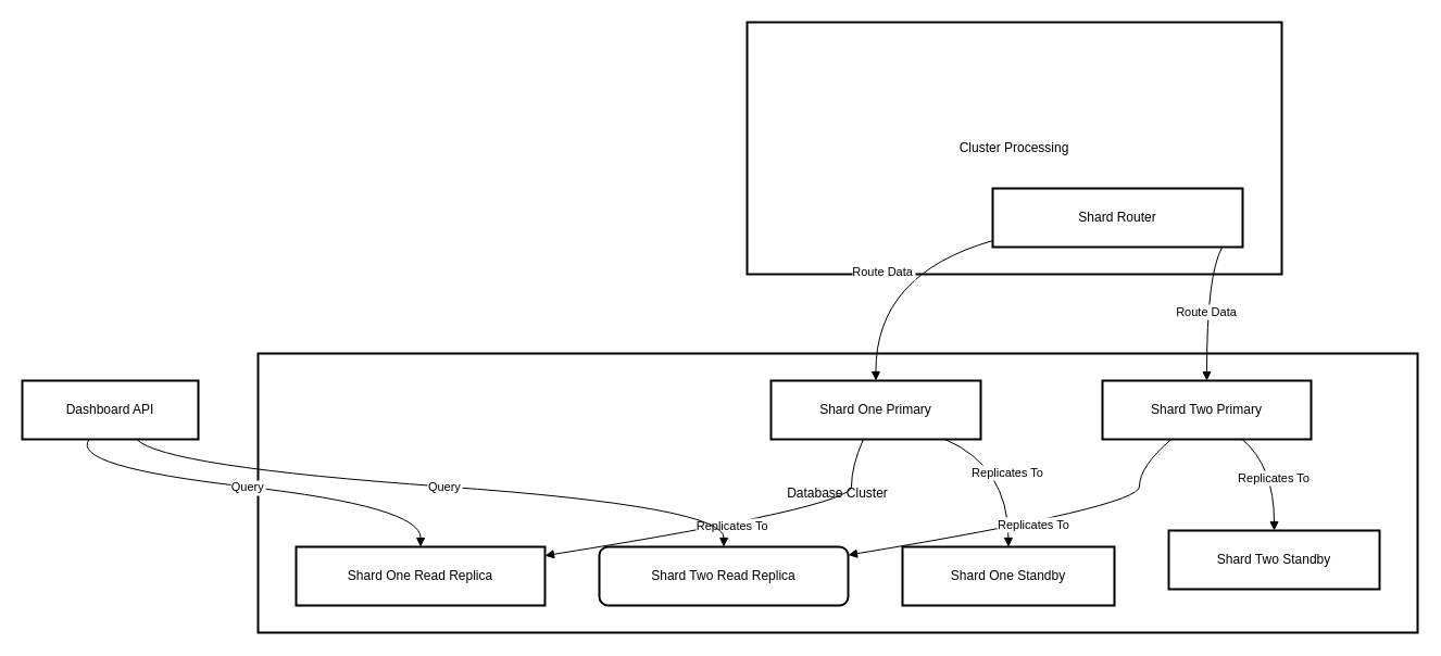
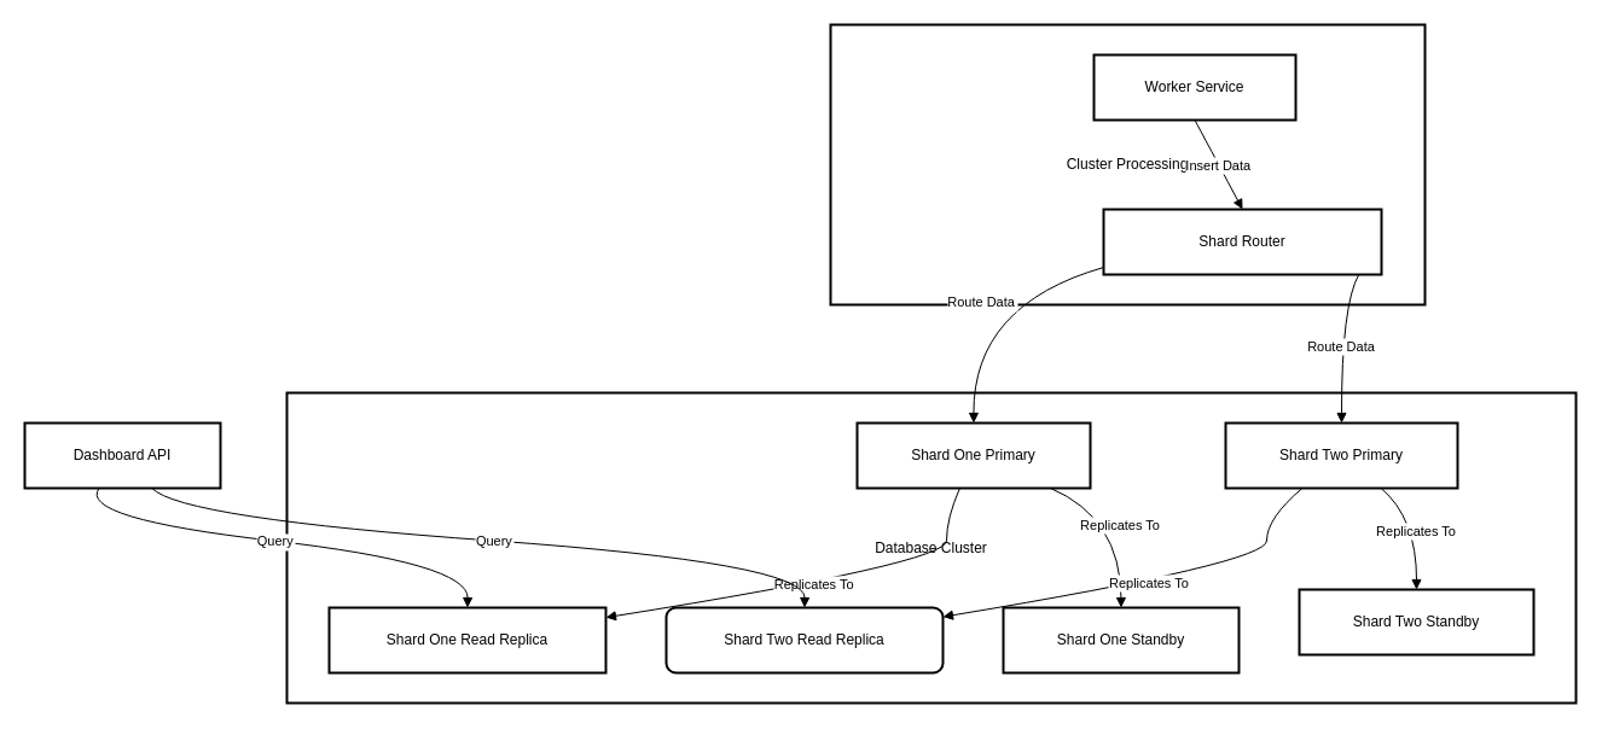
  <mxCell id="0" />
  <mxCell id="1" parent="0" />
  <mxCell id="2" value="Database Cluster" style="whiteSpace=wrap;strokeWidth=2;" vertex="1" parent="1"><mxGeometry x="237" y="325" width="1067" height="257" as="geometry" /></mxCell>
  <mxCell id="3" value="Cluster Processing" style="whiteSpace=wrap;strokeWidth=2;" vertex="1" parent="1"><mxGeometry x="687" y="20" width="492" height="232" as="geometry" /></mxCell>
+ <mxCell id="4" value="Worker Service" style="whiteSpace=wrap;strokeWidth=2;" vertex="1" parent="1"><mxGeometry x="905" y="45" width="167" height="54" as="geometry" /></mxCell>
  <mxCell id="5" value="Shard Router" style="whiteSpace=wrap;strokeWidth=2;" vertex="1" parent="1"><mxGeometry x="913" y="173" width="230" height="54" as="geometry" /></mxCell>
  <mxCell id="6" value="Shard One Primary" style="whiteSpace=wrap;strokeWidth=2;" vertex="1" parent="1"><mxGeometry x="709" y="350" width="193" height="54" as="geometry" /></mxCell>
  <mxCell id="7" value="Shard Two Primary" style="whiteSpace=wrap;strokeWidth=2;" vertex="1" parent="1"><mxGeometry x="1014" y="350" width="192" height="54" as="geometry" /></mxCell>
  <mxCell id="8" value="Shard One Read Replica" style="whiteSpace=wrap;strokeWidth=2;" vertex="1" parent="1"><mxGeometry x="272" y="503" width="229" height="54" as="geometry" /></mxCell>
  <mxCell id="9" value="Shard One Standby" style="whiteSpace=wrap;strokeWidth=2;" vertex="1" parent="1"><mxGeometry x="830" y="503" width="195" height="54" as="geometry" /></mxCell>
  <mxCell id="10" value="Shard Two Read Replica" style="whiteSpace=wrap;strokeWidth=2;rounded=1;" vertex="1" parent="1"><mxGeometry x="551" y="503" width="229" height="54" as="geometry" /></mxCell>
  <mxCell id="11" value="Shard Two Standby" style="whiteSpace=wrap;strokeWidth=2;" vertex="1" parent="1"><mxGeometry x="1075" y="488" width="194" height="54" as="geometry" /></mxCell>
  <mxCell id="12" value="Dashboard API" style="whiteSpace=wrap;strokeWidth=2;" vertex="1" parent="1"><mxGeometry x="20" y="350" width="162" height="54" as="geometry" /></mxCell>
+ <mxCell id="13" value="Insert Data" style="curved=1;startArrow=none;endArrow=block;exitX=0.5;exitY=1;entryX=0.5;entryY=-0.01;rounded=0;" edge="1" parent="1" source="4" target="5"><mxGeometry relative="1" as="geometry"><Array as="points" /></mxGeometry></mxCell>
  <mxCell id="14" value="Route Data" style="curved=1;startArrow=none;endArrow=block;exitX=0;exitY=0.89;entryX=0.5;entryY=0;rounded=0;" edge="1" parent="1" source="5" target="6"><mxGeometry relative="1" as="geometry"><Array as="points"><mxPoint x="805" y="252" /></Array></mxGeometry></mxCell>
  <mxCell id="15" value="Route Data" style="curved=1;startArrow=none;endArrow=block;exitX=0.91;exitY=0.99;entryX=0.5;entryY=0;rounded=0;" edge="1" parent="1" source="5" target="7"><mxGeometry relative="1" as="geometry"><Array as="points"><mxPoint x="1110" y="252" /></Array></mxGeometry></mxCell>
  <mxCell id="16" value="Replicates To" style="curved=1;startArrow=none;endArrow=block;exitX=0.44;exitY=1;entryX=1;entryY=0.15;rounded=0;" edge="1" parent="1" source="6" target="8"><mxGeometry relative="1" as="geometry"><Array as="points"><mxPoint x="783" y="429" /><mxPoint x="783" y="466" /></Array></mxGeometry></mxCell>
  <mxCell id="17" value="Replicates To" style="curved=1;startArrow=none;endArrow=block;exitX=0.83;exitY=1;entryX=0.5;entryY=-0.01;rounded=0;" edge="1" parent="1" source="6" target="9"><mxGeometry relative="1" as="geometry"><Array as="points"><mxPoint x="927" y="429" /></Array></mxGeometry></mxCell>
  <mxCell id="18" value="Replicates To" style="curved=1;startArrow=none;endArrow=block;exitX=0.33;exitY=1;entryX=1;entryY=0.14;rounded=0;" edge="1" parent="1" source="7" target="10"><mxGeometry relative="1" as="geometry"><Array as="points"><mxPoint x="1048" y="429" /><mxPoint x="1048" y="466" /></Array></mxGeometry></mxCell>
  <mxCell id="19" value="Replicates To" style="curved=1;startArrow=none;endArrow=block;exitX=0.67;exitY=1;entryX=0.5;entryY=-0.01;rounded=0;" edge="1" parent="1" source="7" target="11"><mxGeometry relative="1" as="geometry"><Array as="points"><mxPoint x="1172" y="429" /></Array></mxGeometry></mxCell>
  <mxCell id="20" value="Query" style="curved=1;startArrow=none;endArrow=block;exitX=0.38;exitY=1;entryX=0.5;entryY=-0.01;rounded=0;" edge="1" parent="1" source="12" target="8"><mxGeometry relative="1" as="geometry"><Array as="points"><mxPoint x="63" y="429" /><mxPoint x="387" y="466" /></Array></mxGeometry></mxCell>
  <mxCell id="21" value="Query" style="curved=1;startArrow=none;endArrow=block;exitX=0.65;exitY=1;entryX=0.5;entryY=-0.01;rounded=0;" edge="1" parent="1" source="12" target="10"><mxGeometry relative="1" as="geometry"><Array as="points"><mxPoint x="149" y="429" /><mxPoint x="666" y="466" /></Array></mxGeometry></mxCell>
